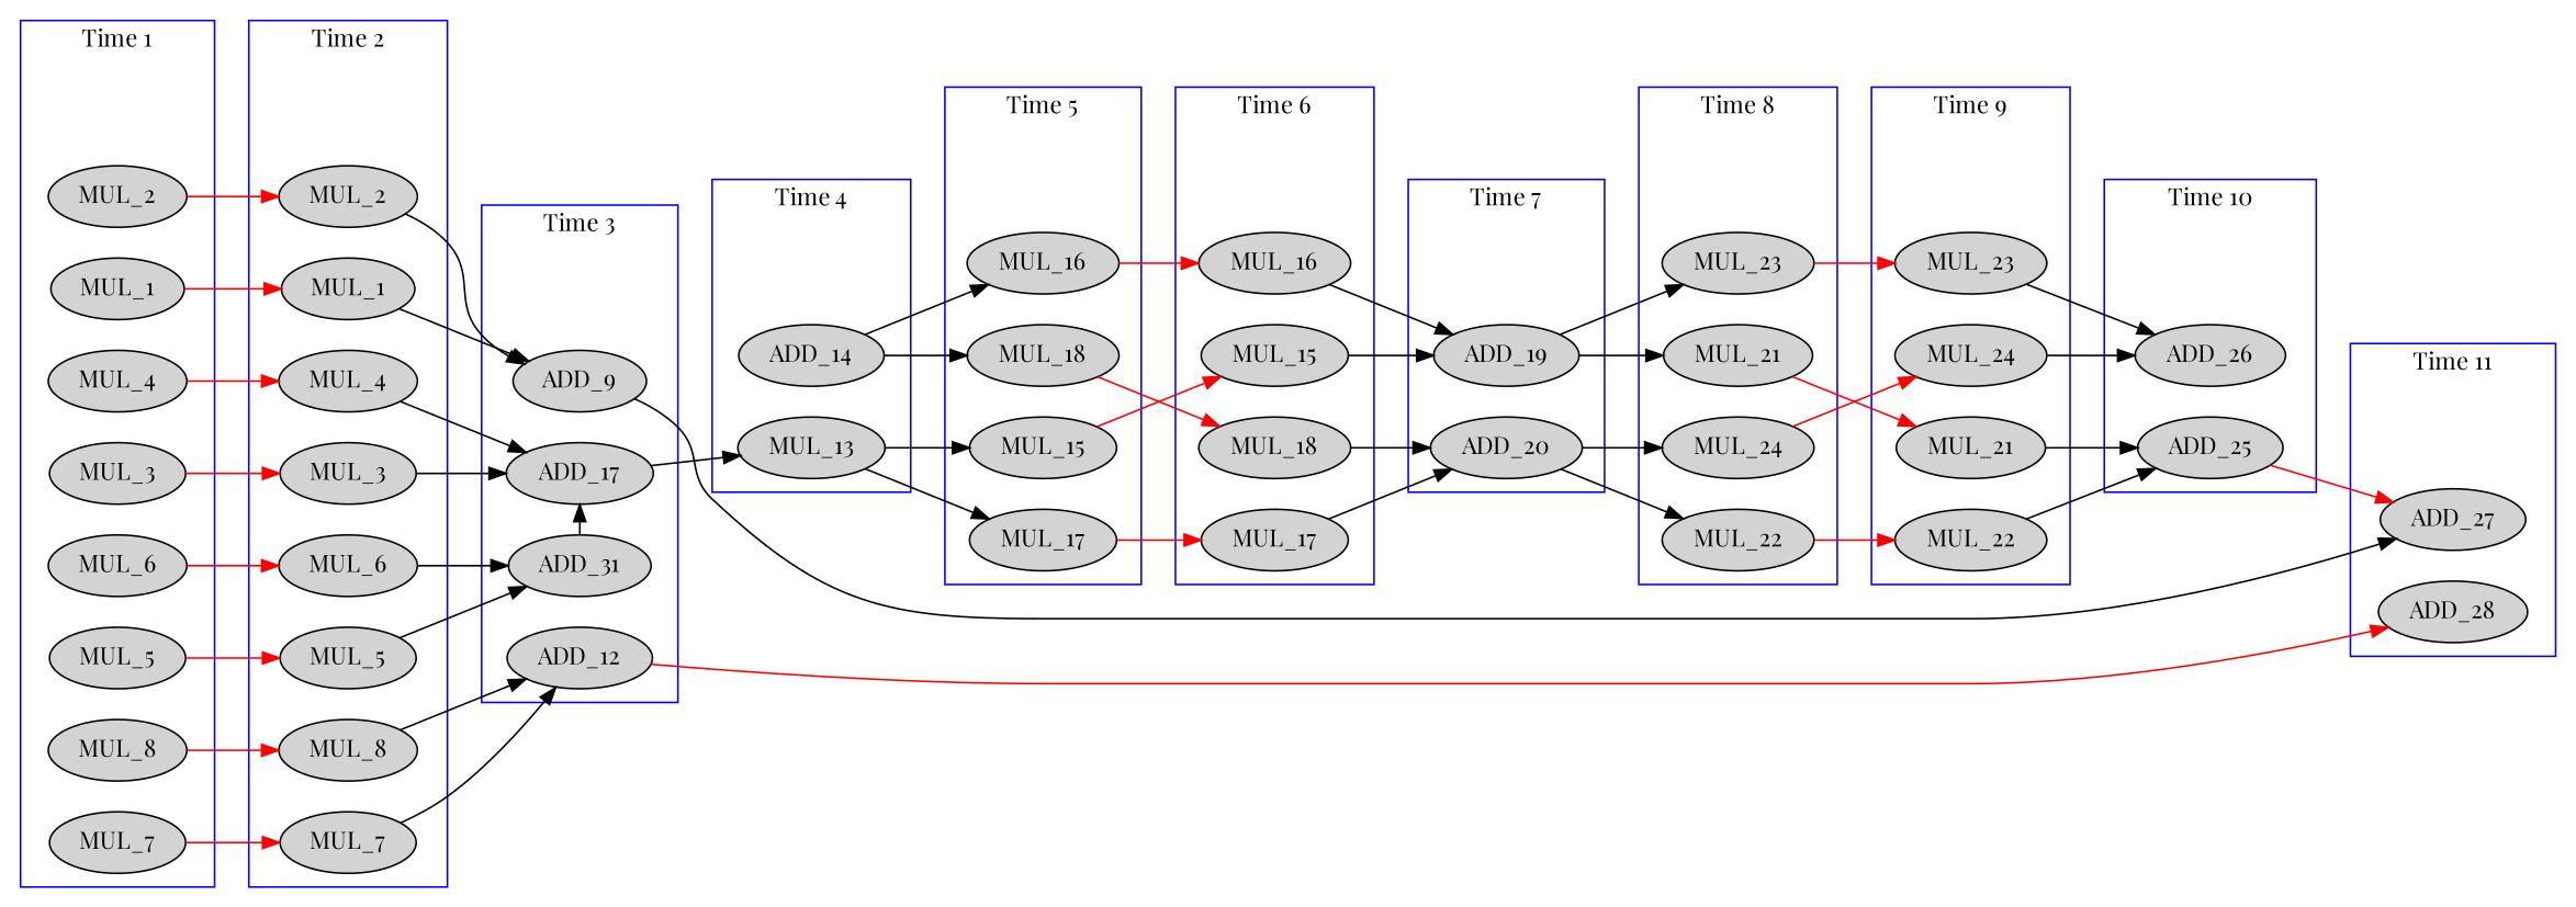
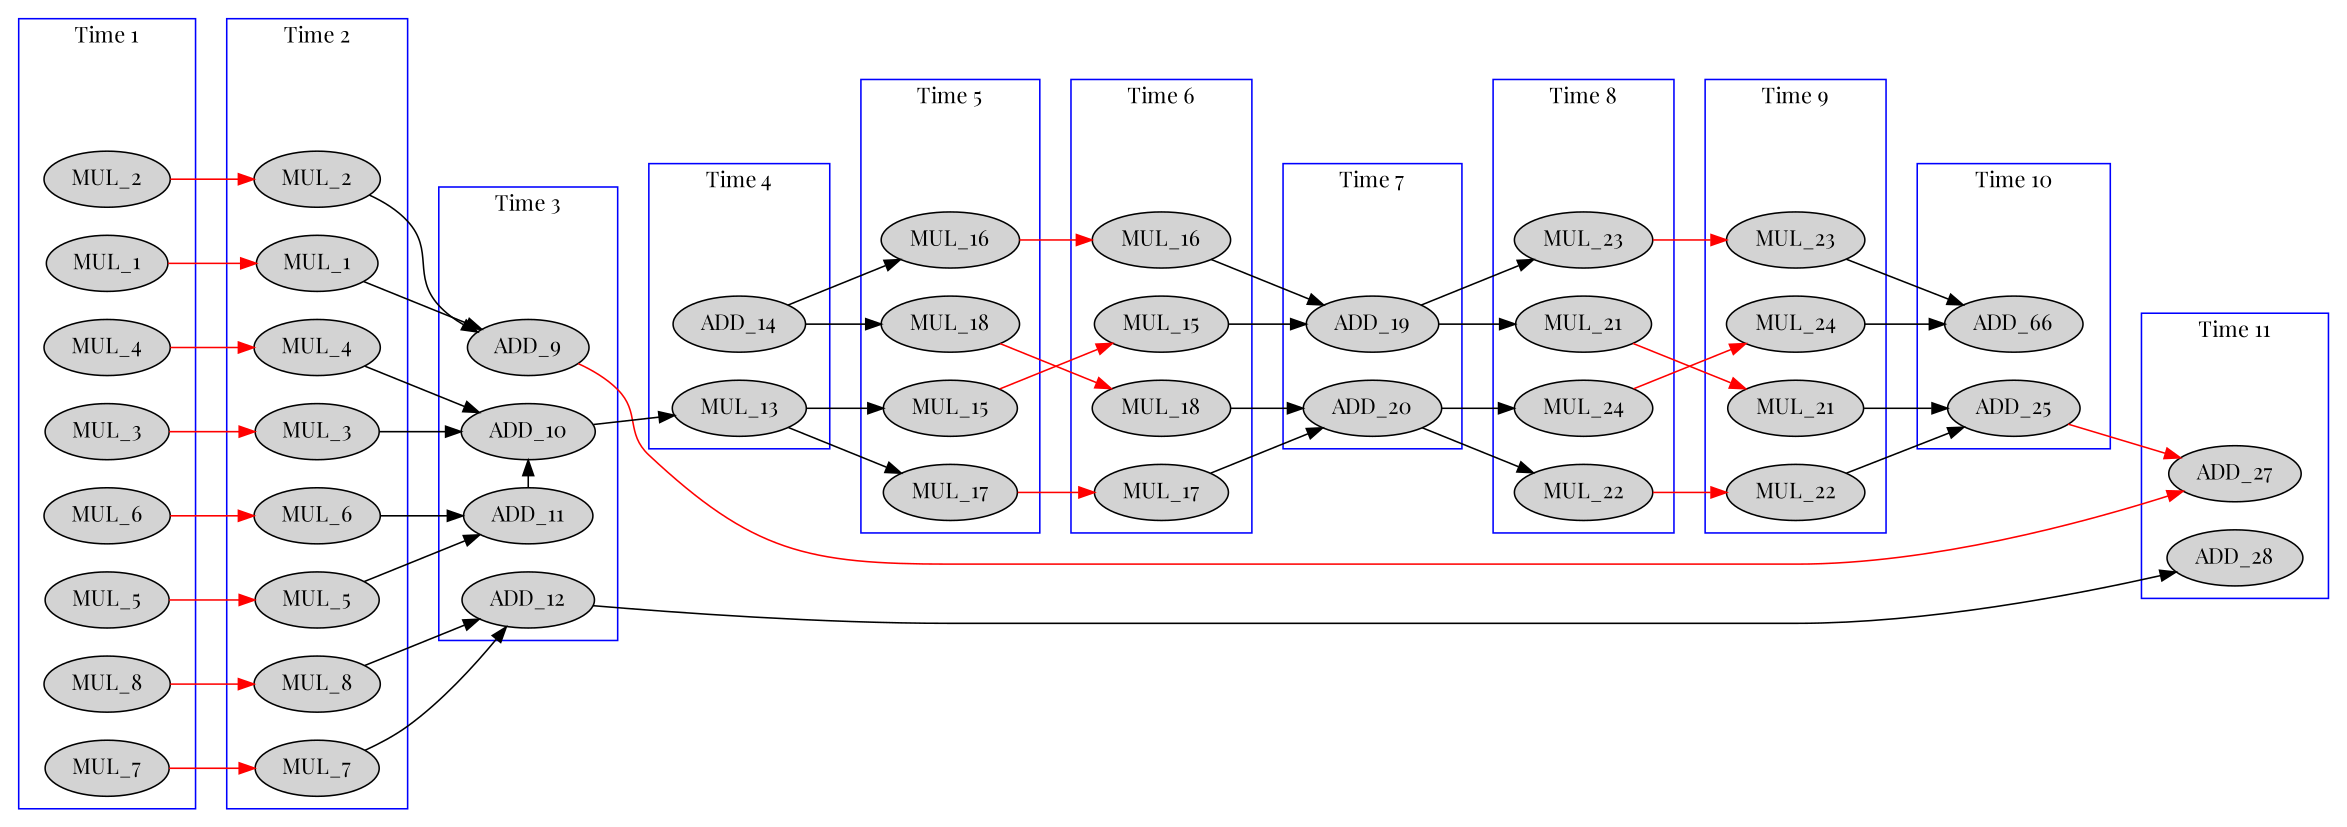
  digraph {
    fontname="Playfair Display"
    newrank=true
    rankdir=LR
    node [fontname="Playfair Display" style=filled]
    edge [fontname="Playfair Display"]
    pseudo_1 [style=invis]
    n2 [label=MUL_1]
    n3 [label=MUL_2]
    n4 [label=MUL_3]
    n5 [label=MUL_4]
    n6 [label=MUL_5]
    n7 [label=MUL_6]
    n8 [label=MUL_7]
    n9 [label=MUL_8]
    pseudo_2 [style=invis]
    n11 [label=MUL_1]
    n12 [label=MUL_2]
    n13 [label=MUL_3]
    n14 [label=MUL_4]
    n15 [label=MUL_5]
    n16 [label=MUL_6]
    n17 [label=MUL_7]
    n18 [label=MUL_8]
    pseudo_3 [style=invis]
    ADD_9
-   ADD_10 [label=ADD_17]
-   ADD_11 [label=ADD_31]
+   ADD_10
+   ADD_11
    ADD_12
    pseudo_4 [style=invis]
    n25 [label=MUL_13]
    ADD_14
    pseudo_5 [style=invis]
    n28 [label=MUL_15]
    n29 [label=MUL_16]
    n30 [label=MUL_17]
    n31 [label=MUL_18]
    pseudo_6 [style=invis]
    n33 [label=MUL_15]
    n34 [label=MUL_16]
    n35 [label=MUL_17]
    n36 [label=MUL_18]
    pseudo_7 [style=invis]
    ADD_19
    ADD_20
    pseudo_8 [style=invis]
    n41 [label=MUL_21]
    n42 [label=MUL_22]
    n43 [label=MUL_23]
    n44 [label=MUL_24]
    pseudo_9 [style=invis]
    n46 [label=MUL_21]
    n47 [label=MUL_22]
    n48 [label=MUL_23]
    n49 [label=MUL_24]
    pseudo_10 [style=invis]
    ADD_25
-   ADD_26
+   ADD_26 [label=ADD_66]
    pseudo_11 [style=invis]
    ADD_27
    ADD_28
    subgraph cluster_1 {
      color=blue
      label="Time 1"
      rank=same
      pseudo_1
      n2
      n3
      n4
      n5
      n6
      n7
      n8
      n9
    }
    subgraph cluster_2 {
      color=blue
      label="Time 2"
      rank=same
      pseudo_2
      n11
      n12
      n13
      n14
      n15
      n16
      n17
      n18
    }
    subgraph cluster_3 {
      color=blue
      label="Time 3"
      rank=same
      pseudo_3
      ADD_9
      ADD_10
      ADD_11
      ADD_12
    }
    subgraph cluster_4 {
      color=blue
      label="Time 4"
      rank=same
      pseudo_4
      n25
      ADD_14
    }
    subgraph cluster_5 {
      color=blue
      label="Time 5"
      rank=same
      pseudo_5
      n28
      n29
      n30
      n31
    }
    subgraph cluster_6 {
      color=blue
      label="Time 6"
      rank=same
      pseudo_6
      n33
      n34
      n35
      n36
    }
    subgraph cluster_7 {
      color=blue
      label="Time 7"
      rank=same
      pseudo_7
      ADD_19
      ADD_20
    }
    subgraph cluster_8 {
      color=blue
      label="Time 8"
      rank=same
      pseudo_8
      n41
      n42
      n43
      n44
    }
    subgraph cluster_9 {
      color=blue
      label="Time 9"
      rank=same
      pseudo_9
      n46
      n47
      n48
      n49
    }
    subgraph cluster_10 {
      color=blue
      label="Time 10"
      rank=same
      pseudo_10
      ADD_25
      ADD_26
    }
    subgraph cluster_11 {
      color=blue
      label="Time 11"
      rank=same
      pseudo_11
      ADD_27
      ADD_28
    }
    pseudo_1 -> pseudo_2 [style=invis]
    n2 -> n11 [color=red]
    n3 -> n12 [color=red]
    n4 -> n13 [color=red]
    n5 -> n14 [color=red]
    n6 -> n15 [color=red]
    n7 -> n16 [color=red]
    n8 -> n17 [color=red]
    n9 -> n18 [color=red]
    pseudo_2 -> pseudo_3 [style=invis]
    n11 -> ADD_9
    n12 -> ADD_9
    n13 -> ADD_10
    n14 -> ADD_10
    n15 -> ADD_11
    n16 -> ADD_11
    n17 -> ADD_12
    n18 -> ADD_12
    pseudo_3 -> pseudo_4 [style=invis]
-   ADD_9 -> ADD_27
+   ADD_9 -> ADD_27 [color=red]
    ADD_10 -> n25
    ADD_11 -> ADD_10
-   ADD_12 -> ADD_28 [color=red]
+   ADD_12 -> ADD_28
    pseudo_4 -> pseudo_5 [style=invis]
    n25 -> n28
    n25 -> n30
    ADD_14 -> n29
    ADD_14 -> n31
    pseudo_5 -> pseudo_6 [style=invis]
    n28 -> n33 [color=red]
    n29 -> n34 [color=red]
    n30 -> n35 [color=red]
    n31 -> n36 [color=red]
    pseudo_6 -> pseudo_7 [style=invis]
    n33 -> ADD_19
    n34 -> ADD_19
    n35 -> ADD_20
    n36 -> ADD_20
    pseudo_7 -> pseudo_8 [style=invis]
    ADD_19 -> n41
    ADD_19 -> n43
    ADD_20 -> n42
    ADD_20 -> n44
    pseudo_8 -> pseudo_9 [style=invis]
    n41 -> n46 [color=red]
    n42 -> n47 [color=red]
    n43 -> n48 [color=red]
    n44 -> n49 [color=red]
    pseudo_9 -> pseudo_10 [style=invis]
    n46 -> ADD_25
    n47 -> ADD_25
    n48 -> ADD_26
    n49 -> ADD_26
    pseudo_10 -> pseudo_11 [style=invis]
    ADD_25 -> ADD_27 [color=red]
  }
